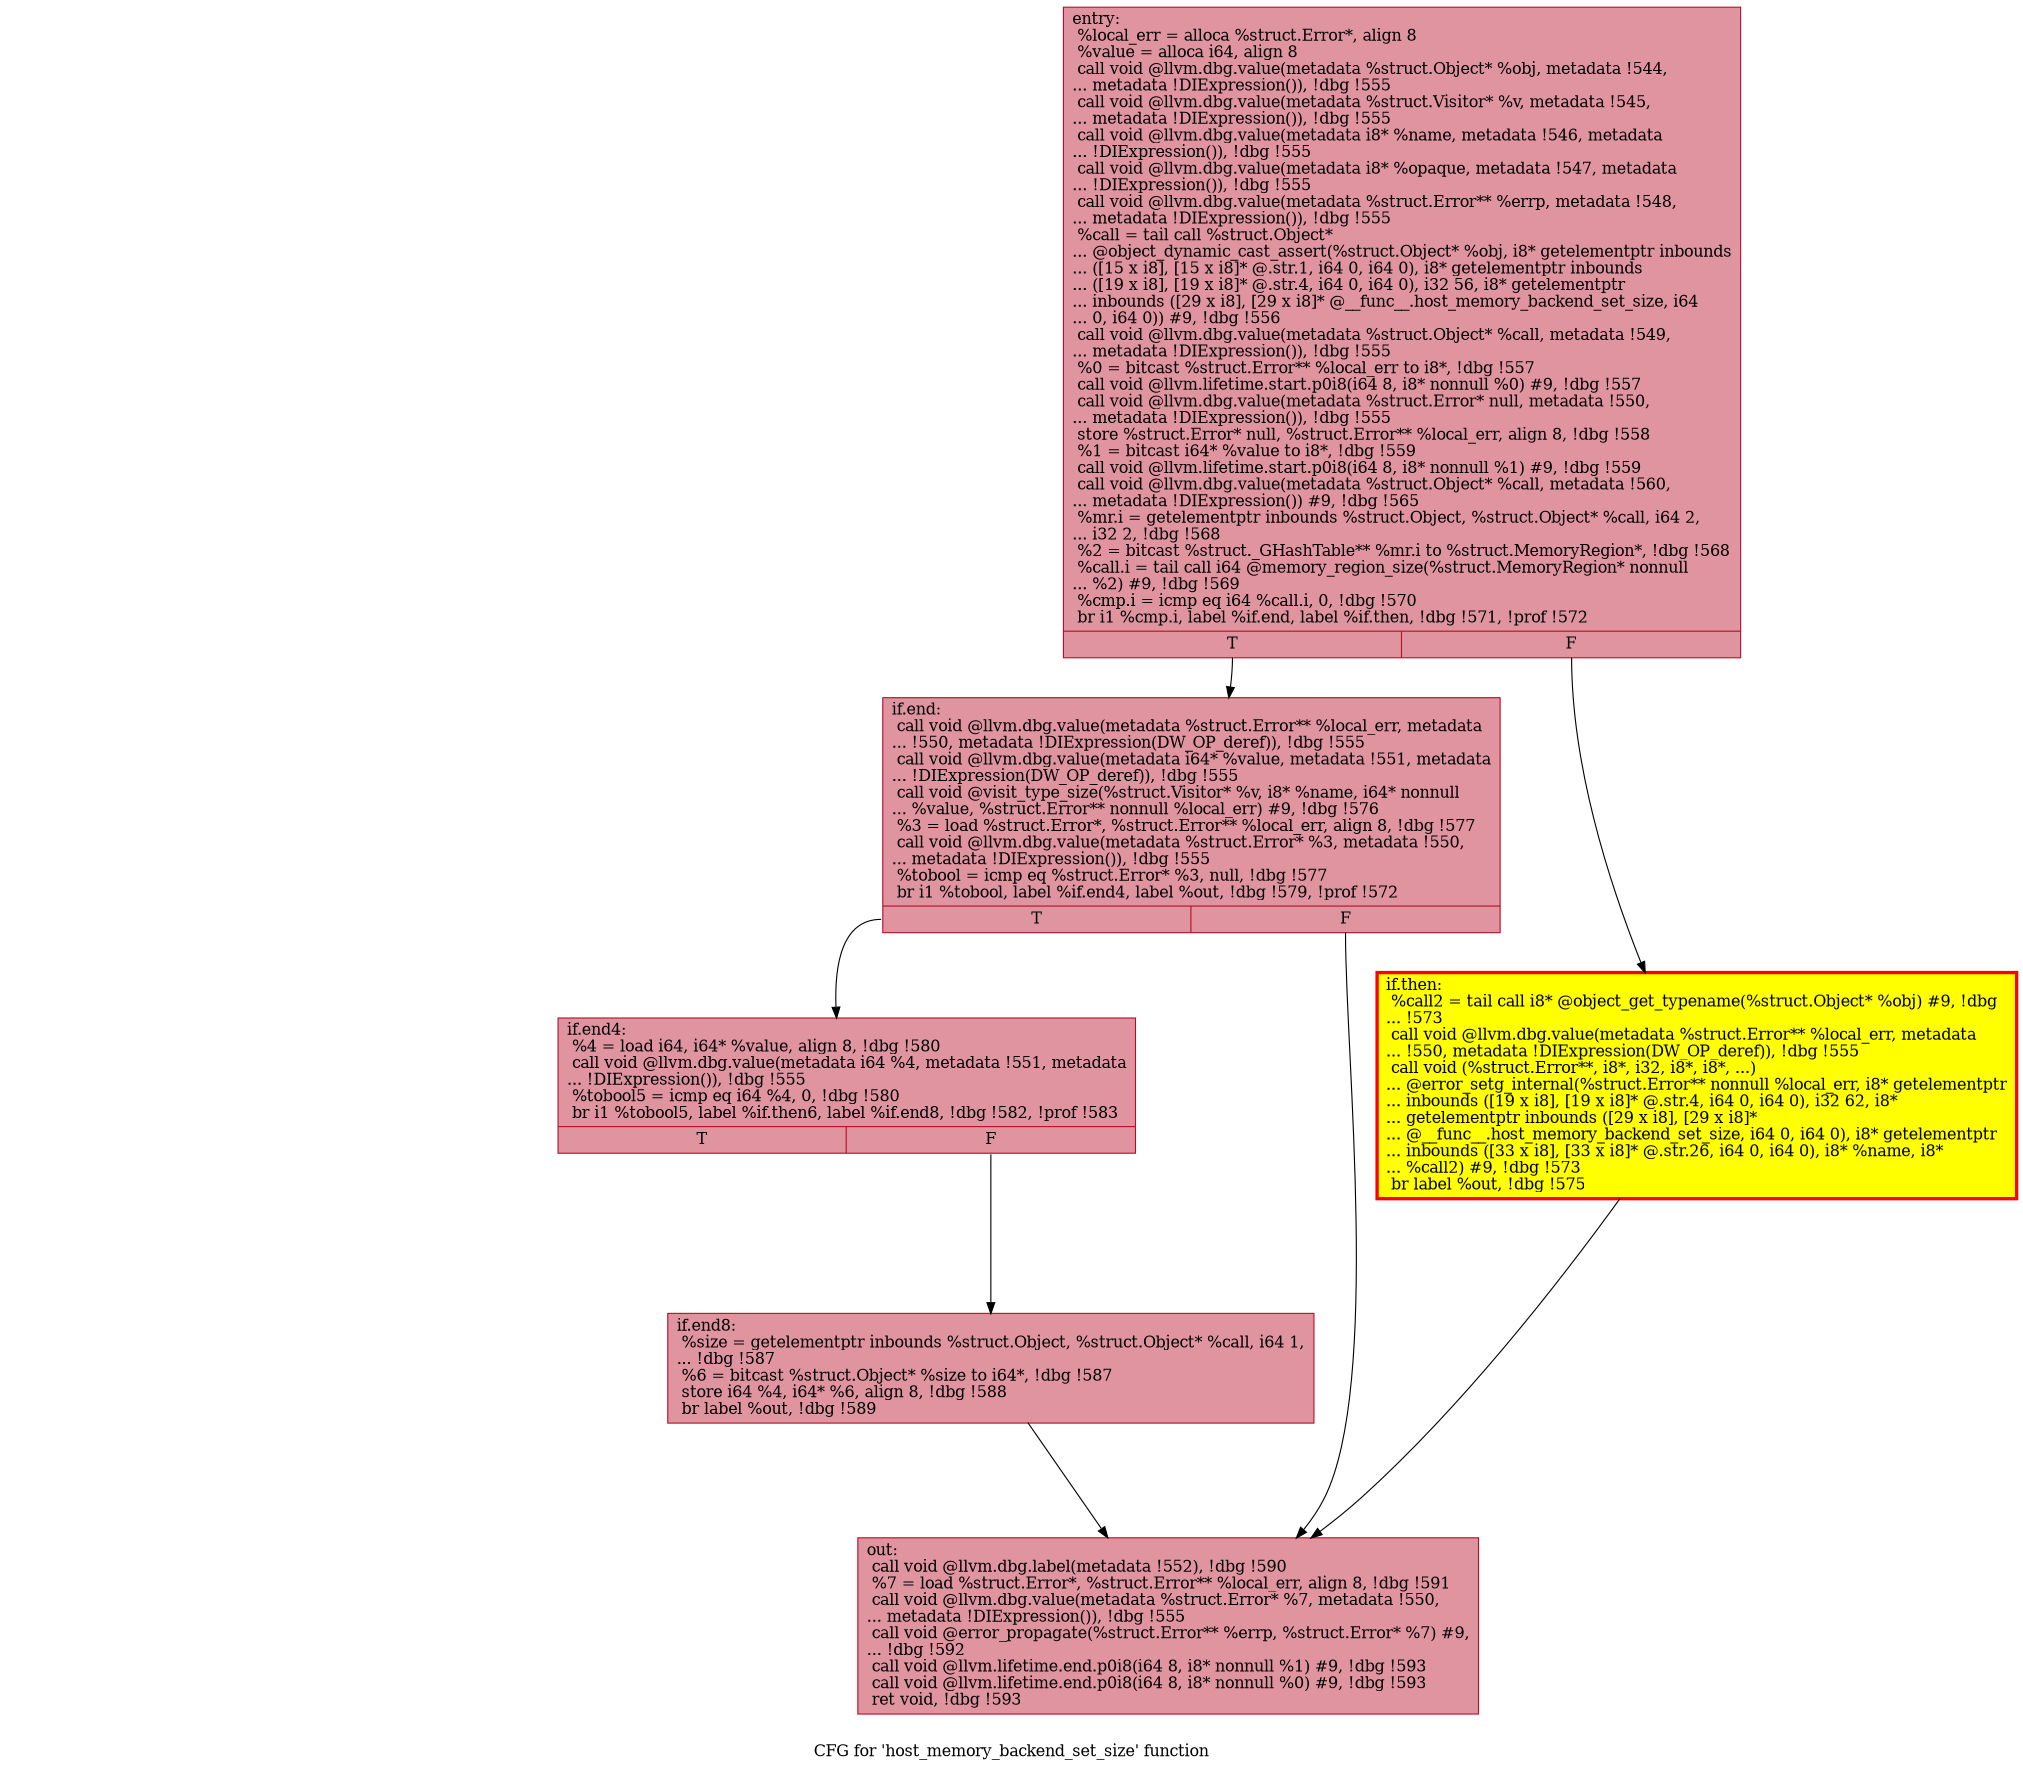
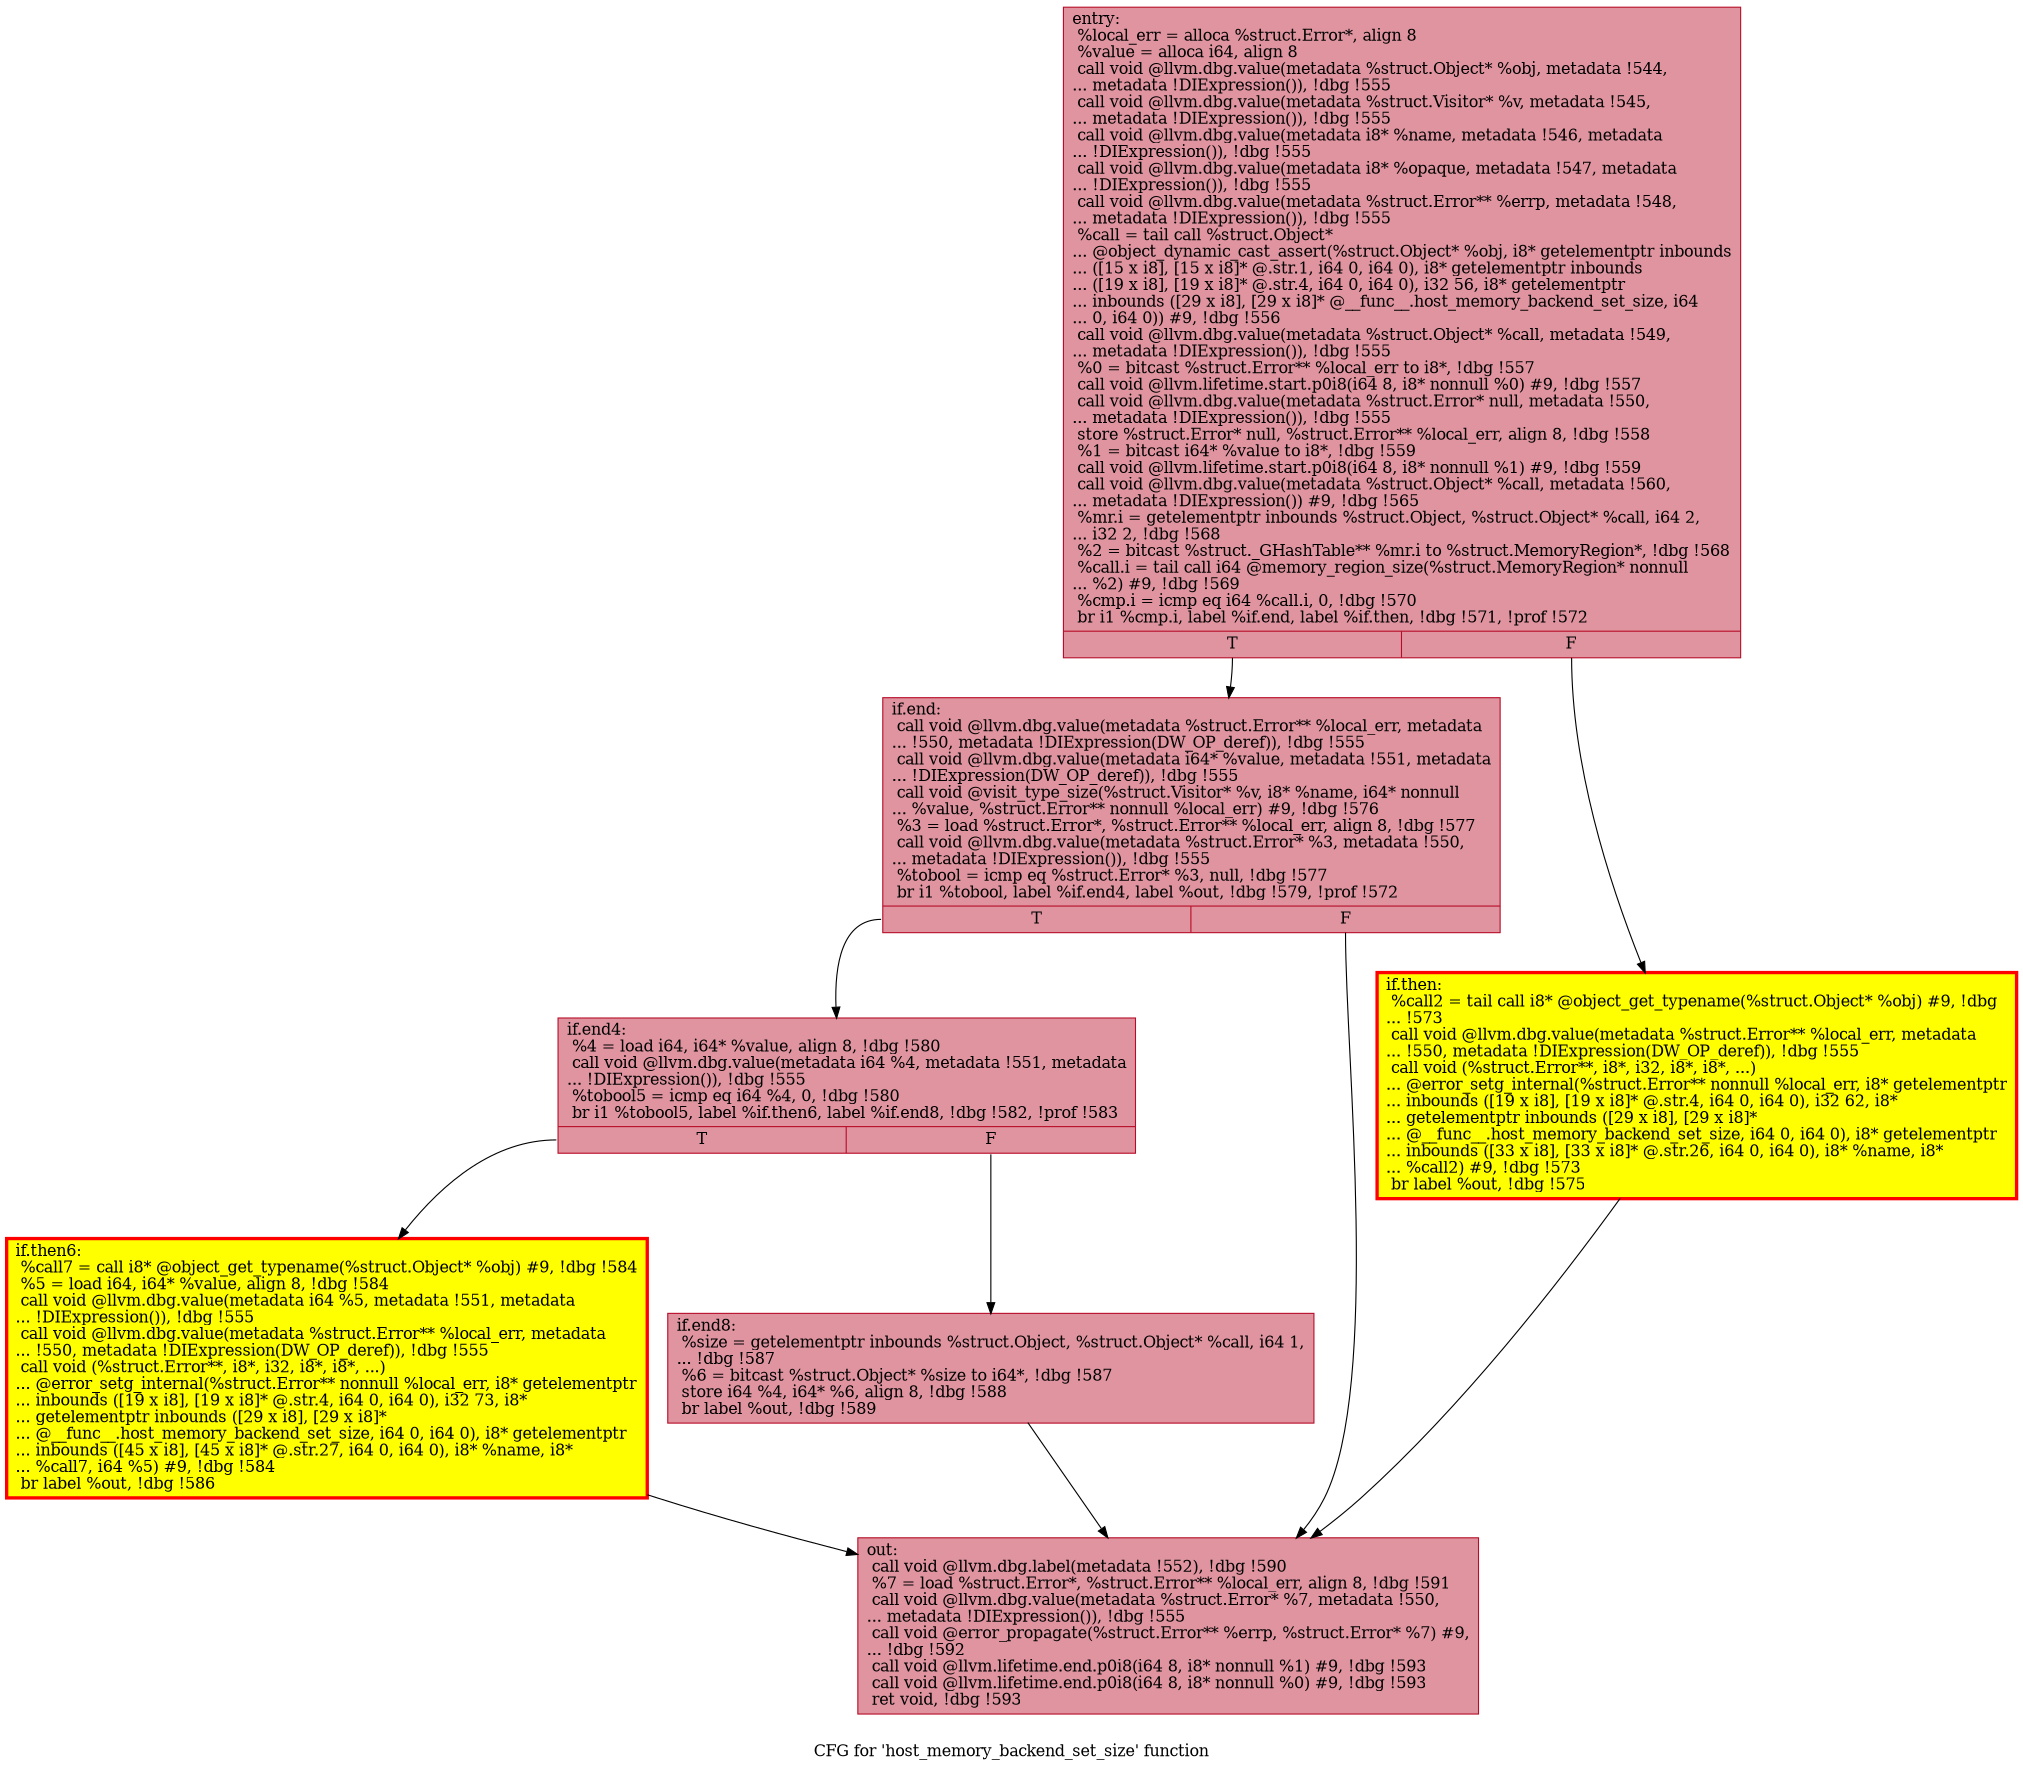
  digraph {
    label="CFG for 'host_memory_backend_set_size' function"
    node [color="#b70d28ff" fillcolor="#b70d2870" shape=record style=filled]
    n1 [label="{entry:\l  %local_err = alloca %struct.Error*, align 8\l  %value = alloca i64, align 8\l  call void @llvm.dbg.value(metadata %struct.Object* %obj, metadata !544,\l... metadata !DIExpression()), !dbg !555\l  call void @llvm.dbg.value(metadata %struct.Visitor* %v, metadata !545,\l... metadata !DIExpression()), !dbg !555\l  call void @llvm.dbg.value(metadata i8* %name, metadata !546, metadata\l... !DIExpression()), !dbg !555\l  call void @llvm.dbg.value(metadata i8* %opaque, metadata !547, metadata\l... !DIExpression()), !dbg !555\l  call void @llvm.dbg.value(metadata %struct.Error** %errp, metadata !548,\l... metadata !DIExpression()), !dbg !555\l  %call = tail call %struct.Object*\l... @object_dynamic_cast_assert(%struct.Object* %obj, i8* getelementptr inbounds\l... ([15 x i8], [15 x i8]* @.str.1, i64 0, i64 0), i8* getelementptr inbounds\l... ([19 x i8], [19 x i8]* @.str.4, i64 0, i64 0), i32 56, i8* getelementptr\l... inbounds ([29 x i8], [29 x i8]* @__func__.host_memory_backend_set_size, i64\l... 0, i64 0)) #9, !dbg !556\l  call void @llvm.dbg.value(metadata %struct.Object* %call, metadata !549,\l... metadata !DIExpression()), !dbg !555\l  %0 = bitcast %struct.Error** %local_err to i8*, !dbg !557\l  call void @llvm.lifetime.start.p0i8(i64 8, i8* nonnull %0) #9, !dbg !557\l  call void @llvm.dbg.value(metadata %struct.Error* null, metadata !550,\l... metadata !DIExpression()), !dbg !555\l  store %struct.Error* null, %struct.Error** %local_err, align 8, !dbg !558\l  %1 = bitcast i64* %value to i8*, !dbg !559\l  call void @llvm.lifetime.start.p0i8(i64 8, i8* nonnull %1) #9, !dbg !559\l  call void @llvm.dbg.value(metadata %struct.Object* %call, metadata !560,\l... metadata !DIExpression()) #9, !dbg !565\l  %mr.i = getelementptr inbounds %struct.Object, %struct.Object* %call, i64 2,\l... i32 2, !dbg !568\l  %2 = bitcast %struct._GHashTable** %mr.i to %struct.MemoryRegion*, !dbg !568\l  %call.i = tail call i64 @memory_region_size(%struct.MemoryRegion* nonnull\l... %2) #9, !dbg !569\l  %cmp.i = icmp eq i64 %call.i, 0, !dbg !570\l  br i1 %cmp.i, label %if.end, label %if.then, !dbg !571, !prof !572\l|{<s0>T|<s1>F}}"]
    n2 [label="{if.end:                                           \l  call void @llvm.dbg.value(metadata %struct.Error** %local_err, metadata\l... !550, metadata !DIExpression(DW_OP_deref)), !dbg !555\l  call void @llvm.dbg.value(metadata i64* %value, metadata !551, metadata\l... !DIExpression(DW_OP_deref)), !dbg !555\l  call void @visit_type_size(%struct.Visitor* %v, i8* %name, i64* nonnull\l... %value, %struct.Error** nonnull %local_err) #9, !dbg !576\l  %3 = load %struct.Error*, %struct.Error** %local_err, align 8, !dbg !577\l  call void @llvm.dbg.value(metadata %struct.Error* %3, metadata !550,\l... metadata !DIExpression()), !dbg !555\l  %tobool = icmp eq %struct.Error* %3, null, !dbg !577\l  br i1 %tobool, label %if.end4, label %out, !dbg !579, !prof !572\l|{<s0>T|<s1>F}}"]
    n3 [color=red fillcolor=yellow label="{if.then:                                          \l  %call2 = tail call i8* @object_get_typename(%struct.Object* %obj) #9, !dbg\l... !573\l  call void @llvm.dbg.value(metadata %struct.Error** %local_err, metadata\l... !550, metadata !DIExpression(DW_OP_deref)), !dbg !555\l  call void (%struct.Error**, i8*, i32, i8*, i8*, ...)\l... @error_setg_internal(%struct.Error** nonnull %local_err, i8* getelementptr\l... inbounds ([19 x i8], [19 x i8]* @.str.4, i64 0, i64 0), i32 62, i8*\l... getelementptr inbounds ([29 x i8], [29 x i8]*\l... @__func__.host_memory_backend_set_size, i64 0, i64 0), i8* getelementptr\l... inbounds ([33 x i8], [33 x i8]* @.str.26, i64 0, i64 0), i8* %name, i8*\l... %call2) #9, !dbg !573\l  br label %out, !dbg !575\l}" penwidth=3.0]
    n4 [label="{out:                                              \l  call void @llvm.dbg.label(metadata !552), !dbg !590\l  %7 = load %struct.Error*, %struct.Error** %local_err, align 8, !dbg !591\l  call void @llvm.dbg.value(metadata %struct.Error* %7, metadata !550,\l... metadata !DIExpression()), !dbg !555\l  call void @error_propagate(%struct.Error** %errp, %struct.Error* %7) #9,\l... !dbg !592\l  call void @llvm.lifetime.end.p0i8(i64 8, i8* nonnull %1) #9, !dbg !593\l  call void @llvm.lifetime.end.p0i8(i64 8, i8* nonnull %0) #9, !dbg !593\l  ret void, !dbg !593\l}"]
    n5 [label="{if.end4:                                          \l  %4 = load i64, i64* %value, align 8, !dbg !580\l  call void @llvm.dbg.value(metadata i64 %4, metadata !551, metadata\l... !DIExpression()), !dbg !555\l  %tobool5 = icmp eq i64 %4, 0, !dbg !580\l  br i1 %tobool5, label %if.then6, label %if.end8, !dbg !582, !prof !583\l|{<s0>T|<s1>F}}"]
+   n6 [color=red fillcolor=yellow label="{if.then6:                                         \l  %call7 = call i8* @object_get_typename(%struct.Object* %obj) #9, !dbg !584\l  %5 = load i64, i64* %value, align 8, !dbg !584\l  call void @llvm.dbg.value(metadata i64 %5, metadata !551, metadata\l... !DIExpression()), !dbg !555\l  call void @llvm.dbg.value(metadata %struct.Error** %local_err, metadata\l... !550, metadata !DIExpression(DW_OP_deref)), !dbg !555\l  call void (%struct.Error**, i8*, i32, i8*, i8*, ...)\l... @error_setg_internal(%struct.Error** nonnull %local_err, i8* getelementptr\l... inbounds ([19 x i8], [19 x i8]* @.str.4, i64 0, i64 0), i32 73, i8*\l... getelementptr inbounds ([29 x i8], [29 x i8]*\l... @__func__.host_memory_backend_set_size, i64 0, i64 0), i8* getelementptr\l... inbounds ([45 x i8], [45 x i8]* @.str.27, i64 0, i64 0), i8* %name, i8*\l... %call7, i64 %5) #9, !dbg !584\l  br label %out, !dbg !586\l}" penwidth=3.0]
    n7 [label="{if.end8:                                          \l  %size = getelementptr inbounds %struct.Object, %struct.Object* %call, i64 1,\l... !dbg !587\l  %6 = bitcast %struct.Object* %size to i64*, !dbg !587\l  store i64 %4, i64* %6, align 8, !dbg !588\l  br label %out, !dbg !589\l}"]
    n1 -> n2 [tailport=s0]
    n1 -> n3 [tailport=s1]
    n2 -> n4 [tailport=s1]
    n2 -> n5 [tailport=s0]
    n3 -> n4
+   n5 -> n6 [tailport=s0]
    n5 -> n7 [tailport=s1]
+   n6 -> n4
    n7 -> n4
  }
